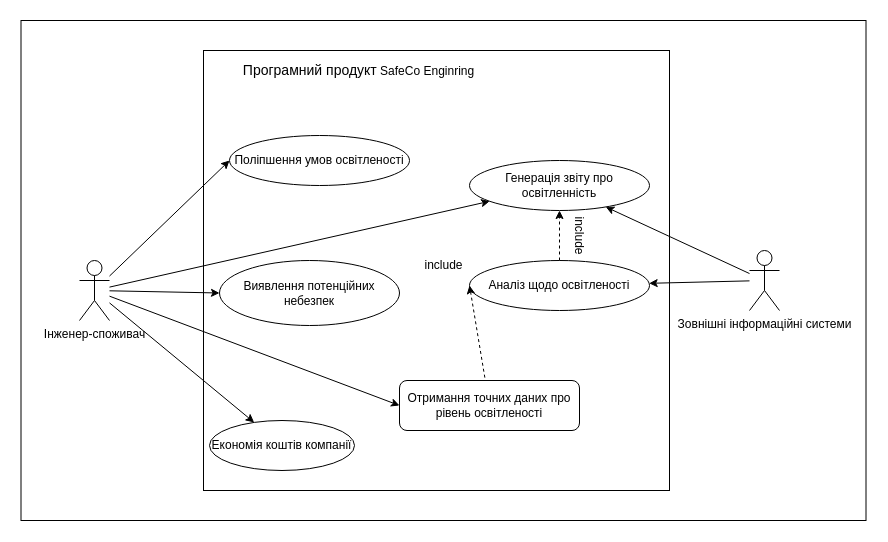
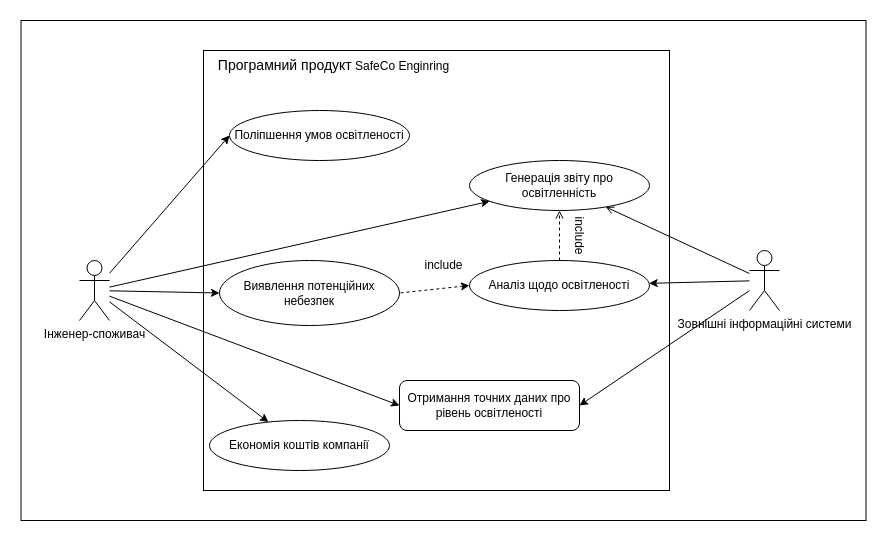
  <mxCell id="0" />
  <mxCell id="1" parent="0" />
  <mxCell id="2" value="" style="rounded=0;whiteSpace=wrap;html=1;" vertex="1" parent="1"><mxGeometry x="20.5" y="20" width="845" height="500" as="geometry" /></mxCell>
  <mxCell id="3" value="&lt;div&gt;Інженер-споживач&lt;/div&gt;" style="shape=umlActor;verticalLabelPosition=bottom;verticalAlign=top;html=1;outlineConnect=0;" vertex="1" parent="1"><mxGeometry x="79" y="260" width="30" height="60" as="geometry" /></mxCell>
  <mxCell id="4" value="" style="rounded=0;whiteSpace=wrap;html=1;" vertex="1" parent="1"><mxGeometry x="203" y="50" width="466" height="440" as="geometry" /></mxCell>
- <mxCell id="5" value="&lt;font style=&quot;font-size: 14px;&quot;&gt;Програмний продукт&lt;/font&gt; SafeCo Enginring" style="text;html=1;align=center;verticalAlign=middle;resizable=0;points=[];autosize=1;strokeColor=none;fillColor=none;" vertex="1" parent="1"><mxGeometry x="228" y="55" width="260" height="30" as="geometry" /></mxCell>
- <mxCell id="6" value="Поліпшення умов освітленості" style="ellipse;whiteSpace=wrap;html=1;" vertex="1" parent="1"><mxGeometry x="229" y="135" width="180" height="50" as="geometry" /></mxCell>
+ <mxCell id="5" value="&lt;font style=&quot;font-size: 14px;&quot;&gt;Програмний продукт&lt;/font&gt; SafeCo Enginring" style="text;html=1;align=center;verticalAlign=middle;resizable=0;points=[];autosize=1;strokeColor=none;fillColor=none;" vertex="1" parent="1"><mxGeometry x="203" y="50" width="260" height="30" as="geometry" /></mxCell>
+ <mxCell id="6" value="Поліпшення умов освітленості" style="ellipse;whiteSpace=wrap;html=1;" vertex="1" parent="1"><mxGeometry x="229" y="110" width="180" height="50" as="geometry" /></mxCell>
  <mxCell id="7" value="Виявлення потенційних небезпек" style="ellipse;whiteSpace=wrap;html=1;" vertex="1" parent="1"><mxGeometry x="219" y="260" width="180" height="65" as="geometry" /></mxCell>
  <mxCell id="8" value="Отримання точних даних про рівень освітленості" style="whiteSpace=wrap;html=1;rounded=1;" vertex="1" parent="1"><mxGeometry x="399" y="380" width="180" height="50" as="geometry" /></mxCell>
  <mxCell id="9" value="" style="endArrow=classic;html=1;rounded=0;entryX=0;entryY=0.5;entryDx=0;entryDy=0;" edge="1" parent="1" source="3" target="7"><mxGeometry width="50" height="50" relative="1" as="geometry"><mxPoint x="299" y="390" as="sourcePoint" /><mxPoint x="349" y="340" as="targetPoint" /></mxGeometry></mxCell>
  <mxCell id="10" value="" style="endArrow=classic;html=1;rounded=0;entryX=0;entryY=0.5;entryDx=0;entryDy=0;" edge="1" parent="1" source="3" target="8"><mxGeometry width="50" height="50" relative="1" as="geometry"><mxPoint x="299" y="390" as="sourcePoint" /><mxPoint x="349" y="340" as="targetPoint" /></mxGeometry></mxCell>
  <mxCell id="11" value="" style="endArrow=classic;html=1;rounded=0;entryX=0;entryY=0.5;entryDx=0;entryDy=0;" edge="1" parent="1" source="3" target="6"><mxGeometry width="50" height="50" relative="1" as="geometry"><mxPoint x="99" y="310" as="sourcePoint" /><mxPoint x="349" y="340" as="targetPoint" /></mxGeometry></mxCell>
  <mxCell id="12" value="Аналіз щодо освітленості " style="ellipse;whiteSpace=wrap;html=1;" vertex="1" parent="1"><mxGeometry x="469" y="260" width="180" height="50" as="geometry" /></mxCell>
- <mxCell id="13" value="" style="endArrow=none;dashed=1;html=1;rounded=0;exitX=0;exitY=0.5;exitDx=0;exitDy=0;startArrow=classic;startFill=1;endFill=0;" edge="1" parent="1" source="12" target="8"><mxGeometry width="50" height="50" relative="1" as="geometry"><mxPoint x="299" y="480" as="sourcePoint" /><mxPoint x="349" y="430" as="targetPoint" /></mxGeometry></mxCell>
+ <mxCell id="13" value="" style="endArrow=none;dashed=1;html=1;rounded=0;entryX=1;entryY=0.5;entryDx=0;entryDy=0;exitX=0;exitY=0.5;exitDx=0;exitDy=0;startArrow=classic;startFill=1;endFill=0;" edge="1" parent="1" source="12" target="7"><mxGeometry width="50" height="50" relative="1" as="geometry"><mxPoint x="299" y="480" as="sourcePoint" /><mxPoint x="349" y="430" as="targetPoint" /></mxGeometry></mxCell>
  <mxCell id="14" value="&lt;div&gt;Генерація звіту про освітленність&lt;/div&gt;" style="ellipse;whiteSpace=wrap;html=1;" vertex="1" parent="1"><mxGeometry x="469" y="160" width="180" height="50" as="geometry" /></mxCell>
- <mxCell id="15" value="" style="endArrow=classic;dashed=1;html=1;rounded=0;endFill=1;" edge="1" parent="1" source="12" target="14"><mxGeometry width="50" height="50" relative="1" as="geometry"><mxPoint x="479" y="280" as="sourcePoint" /><mxPoint x="529" y="230" as="targetPoint" /></mxGeometry></mxCell>
+ <mxCell id="15" value="" style="endArrow=open;dashed=1;html=1;rounded=0;endFill=1;" edge="1" parent="1" source="12" target="14"><mxGeometry width="50" height="50" relative="1" as="geometry"><mxPoint x="479" y="280" as="sourcePoint" /><mxPoint x="529" y="230" as="targetPoint" /></mxGeometry></mxCell>
  <mxCell id="16" value="include" style="text;html=1;align=center;verticalAlign=middle;resizable=0;points=[];autosize=1;strokeColor=none;fillColor=none;" vertex="1" parent="1"><mxGeometry x="413" y="250" width="60" height="30" as="geometry" /></mxCell>
  <mxCell id="17" value="&lt;div&gt;include&lt;/div&gt;" style="text;html=1;align=center;verticalAlign=middle;resizable=0;points=[];autosize=1;strokeColor=none;fillColor=none;rotation=90;" vertex="1" parent="1"><mxGeometry x="549" y="220" width="60" height="30" as="geometry" /></mxCell>
  <mxCell id="18" value="&lt;div&gt;Зовнішні інформаційні системи&lt;/div&gt;&lt;div&gt;&lt;br&gt;&lt;/div&gt;" style="shape=umlActor;verticalLabelPosition=bottom;verticalAlign=top;html=1;outlineConnect=0;" vertex="1" parent="1"><mxGeometry x="749" y="250" width="30" height="60" as="geometry" /></mxCell>
+ <mxCell id="19" value="" style="endArrow=classic;html=1;rounded=0;entryX=1;entryY=0.5;entryDx=0;entryDy=0;" edge="1" parent="1" source="18" target="8"><mxGeometry width="50" height="50" relative="1" as="geometry"><mxPoint x="489" y="320" as="sourcePoint" /><mxPoint x="539" y="270" as="targetPoint" /></mxGeometry></mxCell>
  <mxCell id="20" value="" style="endArrow=classic;html=1;rounded=0;" edge="1" parent="1" source="18" target="12"><mxGeometry width="50" height="50" relative="1" as="geometry"><mxPoint x="489" y="320" as="sourcePoint" /><mxPoint x="539" y="270" as="targetPoint" /></mxGeometry></mxCell>
  <mxCell id="21" value="" style="endArrow=classic;html=1;rounded=0;" edge="1" parent="1" source="3" target="14"><mxGeometry width="50" height="50" relative="1" as="geometry"><mxPoint x="489" y="320" as="sourcePoint" /><mxPoint x="539" y="270" as="targetPoint" /></mxGeometry></mxCell>
- <mxCell id="22" value="" style="endArrow=classic;html=1;rounded=0;" edge="1" parent="1" source="18" target="14"><mxGeometry width="50" height="50" relative="1" as="geometry"><mxPoint x="489" y="320" as="sourcePoint" /><mxPoint x="539" y="270" as="targetPoint" /></mxGeometry></mxCell>
- <mxCell id="23" value="Економія коштів компанії" style="ellipse;whiteSpace=wrap;html=1;" vertex="1" parent="1"><mxGeometry x="209" y="420" width="145" height="50" as="geometry" /></mxCell>
+ <mxCell id="22" value="" style="endArrow=open;html=1;rounded=0;" edge="1" parent="1" source="18" target="14"><mxGeometry width="50" height="50" relative="1" as="geometry"><mxPoint x="489" y="320" as="sourcePoint" /><mxPoint x="539" y="270" as="targetPoint" /></mxGeometry></mxCell>
+ <mxCell id="23" value="Економія коштів компанії" style="ellipse;whiteSpace=wrap;html=1;" vertex="1" parent="1"><mxGeometry x="209" y="420" width="180" height="50" as="geometry" /></mxCell>
  <mxCell id="24" value="" style="endArrow=classic;html=1;rounded=0;" edge="1" parent="1" source="3" target="23"><mxGeometry width="50" height="50" relative="1" as="geometry"><mxPoint x="489" y="320" as="sourcePoint" /><mxPoint x="539" y="270" as="targetPoint" /></mxGeometry></mxCell>
